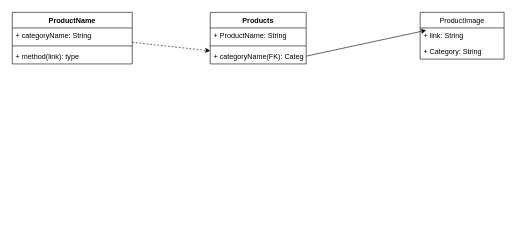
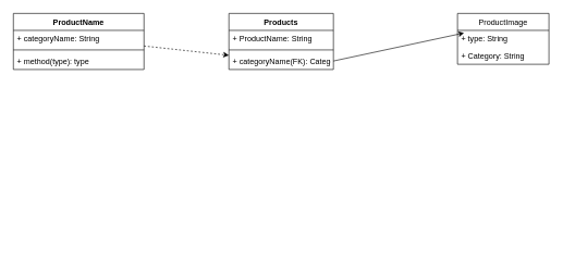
  <mxCell id="0" />
  <mxCell id="1" parent="0" />
  <mxCell id="2" value="" style="endArrow=open;strokeColor=#FF0000;endFill=1;rounded=0" parent="1" edge="1"><mxGeometry relative="1" as="geometry"><mxPoint x="264.5" y="398" as="sourcePoint" /></mxGeometry></mxCell>
  <mxCell id="3" value="ProductName" style="swimlane;fontStyle=1;align=center;verticalAlign=top;childLayout=stackLayout;horizontal=1;startSize=26;horizontalStack=0;resizeParent=1;resizeParentMax=0;resizeLast=0;collapsible=1;marginBottom=0;" vertex="1" parent="1"><mxGeometry x="20" y="20" width="200" height="86" as="geometry" /></mxCell>
  <mxCell id="4" value="+ categoryName: String" style="text;strokeColor=none;fillColor=none;align=left;verticalAlign=top;spacingLeft=4;spacingRight=4;overflow=hidden;rotatable=0;points=[[0,0.5],[1,0.5]];portConstraint=eastwest;" vertex="1" parent="3"><mxGeometry y="26" width="200" height="26" as="geometry" /></mxCell>
  <mxCell id="5" value="" style="line;strokeWidth=1;fillColor=none;align=left;verticalAlign=middle;spacingTop=-1;spacingLeft=3;spacingRight=3;rotatable=0;labelPosition=right;points=[];portConstraint=eastwest;" vertex="1" parent="3"><mxGeometry y="52" width="200" height="8" as="geometry" /></mxCell>
- <mxCell id="6" value="+ method(link): type" style="text;strokeColor=none;fillColor=none;align=left;verticalAlign=top;spacingLeft=4;spacingRight=4;overflow=hidden;rotatable=0;points=[[0,0.5],[1,0.5]];portConstraint=eastwest;" vertex="1" parent="3"><mxGeometry y="60" width="200" height="26" as="geometry" /></mxCell>
+ <mxCell id="6" value="+ method(type): type" style="text;strokeColor=none;fillColor=none;align=left;verticalAlign=top;spacingLeft=4;spacingRight=4;overflow=hidden;rotatable=0;points=[[0,0.5],[1,0.5]];portConstraint=eastwest;" vertex="1" parent="3"><mxGeometry y="60" width="200" height="26" as="geometry" /></mxCell>
  <mxCell id="7" value="Products" style="swimlane;fontStyle=1;align=center;verticalAlign=top;childLayout=stackLayout;horizontal=1;startSize=26;horizontalStack=0;resizeParent=1;resizeParentMax=0;resizeLast=0;collapsible=1;marginBottom=0;" vertex="1" parent="1"><mxGeometry x="350" y="20" width="160" height="86" as="geometry" /></mxCell>
  <mxCell id="8" value="+ ProductName: String" style="text;strokeColor=none;fillColor=none;align=left;verticalAlign=top;spacingLeft=4;spacingRight=4;overflow=hidden;rotatable=0;points=[[0,0.5],[1,0.5]];portConstraint=eastwest;" vertex="1" parent="7"><mxGeometry y="26" width="160" height="26" as="geometry" /></mxCell>
  <mxCell id="9" value="" style="line;strokeWidth=1;fillColor=none;align=left;verticalAlign=middle;spacingTop=-1;spacingLeft=3;spacingRight=3;rotatable=0;labelPosition=right;points=[];portConstraint=eastwest;" vertex="1" parent="7"><mxGeometry y="52" width="160" height="8" as="geometry" /></mxCell>
  <mxCell id="10" value="+ categoryName(FK): Category" style="text;strokeColor=none;fillColor=none;align=left;verticalAlign=top;spacingLeft=4;spacingRight=4;overflow=hidden;rotatable=0;points=[[0,0.5],[1,0.5]];portConstraint=eastwest;" vertex="1" parent="7"><mxGeometry y="60" width="160" height="26" as="geometry" /></mxCell>
  <mxCell id="11" value="ProductImage" style="swimlane;fontStyle=0;childLayout=stackLayout;horizontal=1;startSize=26;fillColor=none;horizontalStack=0;resizeParent=1;resizeParentMax=0;resizeLast=0;collapsible=1;marginBottom=0;" vertex="1" parent="1"><mxGeometry x="700" y="20" width="140" height="78" as="geometry" /></mxCell>
- <mxCell id="12" value="+ link: String" style="text;strokeColor=none;fillColor=none;align=left;verticalAlign=top;spacingLeft=4;spacingRight=4;overflow=hidden;rotatable=0;points=[[0,0.5],[1,0.5]];portConstraint=eastwest;" vertex="1" parent="11"><mxGeometry y="26" width="140" height="26" as="geometry" /></mxCell>
+ <mxCell id="12" value="+ type: String" style="text;strokeColor=none;fillColor=none;align=left;verticalAlign=top;spacingLeft=4;spacingRight=4;overflow=hidden;rotatable=0;points=[[0,0.5],[1,0.5]];portConstraint=eastwest;" vertex="1" parent="11"><mxGeometry y="26" width="140" height="26" as="geometry" /></mxCell>
  <mxCell id="13" value="+ Category: String" style="text;strokeColor=none;fillColor=none;align=left;verticalAlign=top;spacingLeft=4;spacingRight=4;overflow=hidden;rotatable=0;points=[[0,0.5],[1,0.5]];portConstraint=eastwest;" vertex="1" parent="11"><mxGeometry y="52" width="140" height="26" as="geometry" /></mxCell>
  <mxCell id="14" value="" style="endArrow=classic;html=1;dashed=1;" edge="1" parent="1" source="4" target="10"><mxGeometry width="50" height="50" relative="1" as="geometry"><mxPoint x="490" y="300" as="sourcePoint" /><mxPoint x="540" y="250" as="targetPoint" /></mxGeometry></mxCell>
  <mxCell id="15" value="" style="endArrow=classic;html=1;exitX=1;exitY=0.5;exitDx=0;exitDy=0;" edge="1" parent="1" source="10"><mxGeometry width="50" height="50" relative="1" as="geometry"><mxPoint x="490" y="310" as="sourcePoint" /><mxPoint x="710" y="50" as="targetPoint" /></mxGeometry></mxCell>
